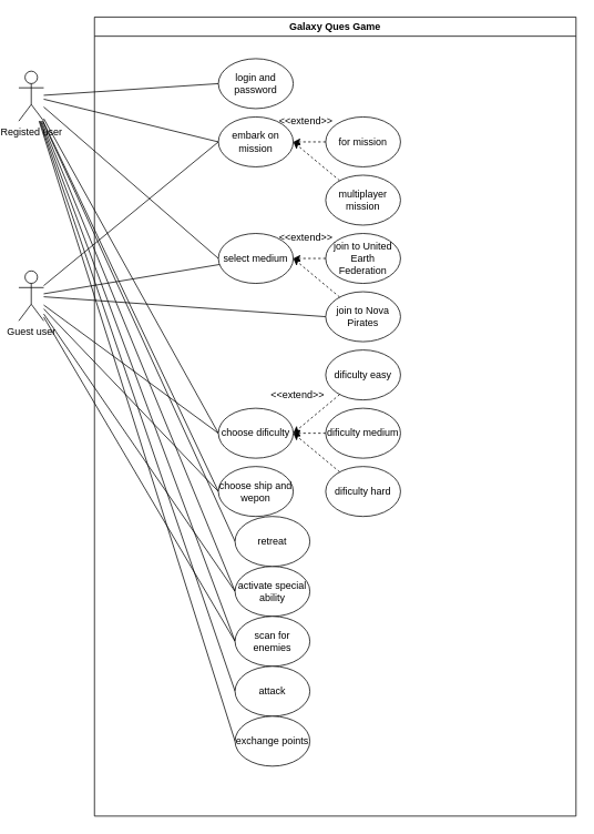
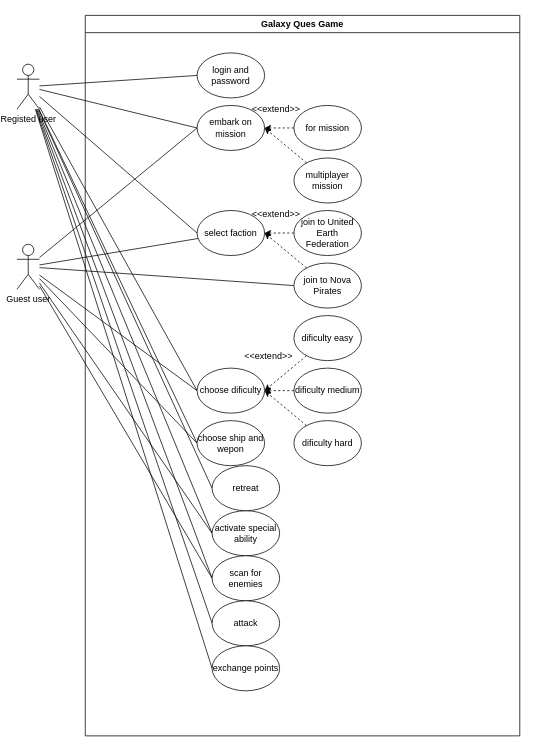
  <mxCell id="0" />
  <mxCell id="1" parent="0" />
  <mxCell id="2" style="rounded=0;orthogonalLoop=1;jettySize=auto;html=1;entryX=0;entryY=0.5;entryDx=0;entryDy=0;endArrow=none;endFill=0;" edge="1" parent="1" source="9" target="22"><mxGeometry relative="1" as="geometry" /></mxCell>
  <mxCell id="3" style="rounded=0;orthogonalLoop=1;jettySize=auto;html=1;entryX=0;entryY=0.5;entryDx=0;entryDy=0;endArrow=none;endFill=0;" edge="1" parent="1" source="9" target="32"><mxGeometry relative="1" as="geometry" /></mxCell>
  <mxCell id="4" style="rounded=0;orthogonalLoop=1;jettySize=auto;html=1;entryX=0;entryY=0.5;entryDx=0;entryDy=0;endArrow=none;endFill=0;" edge="1" parent="1" source="9" target="33"><mxGeometry relative="1" as="geometry" /></mxCell>
  <mxCell id="5" style="rounded=0;orthogonalLoop=1;jettySize=auto;html=1;entryX=0;entryY=0.5;entryDx=0;entryDy=0;endArrow=none;endFill=0;" edge="1" parent="1" source="9" target="41"><mxGeometry relative="1" as="geometry" /></mxCell>
  <mxCell id="6" style="rounded=0;orthogonalLoop=1;jettySize=auto;html=1;entryX=0;entryY=0.5;entryDx=0;entryDy=0;endArrow=none;endFill=0;" edge="1" parent="1" source="9" target="42"><mxGeometry relative="1" as="geometry" /></mxCell>
  <mxCell id="7" style="rounded=0;orthogonalLoop=1;jettySize=auto;html=1;entryX=0;entryY=0.5;entryDx=0;entryDy=0;endArrow=none;endFill=0;" edge="1" parent="1" source="9" target="44"><mxGeometry relative="1" as="geometry" /></mxCell>
  <mxCell id="8" style="rounded=0;orthogonalLoop=1;jettySize=auto;html=1;endArrow=none;endFill=0;" edge="1" parent="1" source="9" target="27"><mxGeometry relative="1" as="geometry" /></mxCell>
  <mxCell id="9" value="Guest user" style="shape=umlActor;verticalLabelPosition=bottom;verticalAlign=top;html=1;" parent="1" vertex="1"><mxGeometry x="20" y="325" width="30" height="60" as="geometry" /></mxCell>
  <mxCell id="10" style="rounded=0;orthogonalLoop=1;jettySize=auto;html=1;entryX=0;entryY=0.5;entryDx=0;entryDy=0;endArrow=none;endFill=0;" edge="1" parent="1" source="20" target="40"><mxGeometry relative="1" as="geometry" /></mxCell>
  <mxCell id="11" style="rounded=0;orthogonalLoop=1;jettySize=auto;html=1;entryX=0;entryY=0.5;entryDx=0;entryDy=0;endArrow=none;endFill=0;" edge="1" parent="1" source="20" target="22"><mxGeometry relative="1" as="geometry" /></mxCell>
  <mxCell id="12" style="rounded=0;orthogonalLoop=1;jettySize=auto;html=1;entryX=0;entryY=0.5;entryDx=0;entryDy=0;endArrow=none;endFill=0;" edge="1" parent="1" source="20" target="27"><mxGeometry relative="1" as="geometry" /></mxCell>
  <mxCell id="13" style="rounded=0;orthogonalLoop=1;jettySize=auto;html=1;entryX=0;entryY=0.5;entryDx=0;entryDy=0;endArrow=none;endFill=0;" edge="1" parent="1" source="20" target="33"><mxGeometry relative="1" as="geometry" /></mxCell>
  <mxCell id="14" style="rounded=0;orthogonalLoop=1;jettySize=auto;html=1;entryX=0;entryY=0.5;entryDx=0;entryDy=0;endArrow=none;endFill=0;" edge="1" parent="1" source="20" target="41"><mxGeometry relative="1" as="geometry" /></mxCell>
  <mxCell id="15" style="rounded=0;orthogonalLoop=1;jettySize=auto;html=1;entryX=0;entryY=0.5;entryDx=0;entryDy=0;endArrow=none;endFill=0;" edge="1" parent="1" source="20" target="43"><mxGeometry relative="1" as="geometry" /></mxCell>
  <mxCell id="16" style="rounded=0;orthogonalLoop=1;jettySize=auto;html=1;entryX=0;entryY=0.5;entryDx=0;entryDy=0;endArrow=none;endFill=0;" edge="1" parent="1" source="20" target="42"><mxGeometry relative="1" as="geometry" /></mxCell>
  <mxCell id="17" style="rounded=0;orthogonalLoop=1;jettySize=auto;html=1;entryX=0;entryY=0.5;entryDx=0;entryDy=0;endArrow=none;endFill=0;" edge="1" parent="1" source="20" target="44"><mxGeometry relative="1" as="geometry" /></mxCell>
  <mxCell id="18" style="rounded=0;orthogonalLoop=1;jettySize=auto;html=1;entryX=0;entryY=0.5;entryDx=0;entryDy=0;endArrow=none;endFill=0;" edge="1" parent="1" source="20" target="45"><mxGeometry relative="1" as="geometry" /></mxCell>
  <mxCell id="19" style="rounded=0;orthogonalLoop=1;jettySize=auto;html=1;entryX=0;entryY=0.5;entryDx=0;entryDy=0;endArrow=none;endFill=0;" edge="1" parent="1" source="20" target="46"><mxGeometry relative="1" as="geometry" /></mxCell>
  <mxCell id="20" value="Registed user" style="shape=umlActor;verticalLabelPosition=bottom;verticalAlign=top;html=1;" parent="1" vertex="1"><mxGeometry x="20" y="85" width="30" height="60" as="geometry" /></mxCell>
  <mxCell id="21" value="Galaxy Ques Game" style="swimlane;whiteSpace=wrap;html=1;swimlaneLine=1;strokeColor=default;fillColor=#FFFFFF;fillStyle=auto;" parent="1" vertex="1"><mxGeometry x="111" y="20" width="579" height="960" as="geometry"><mxRectangle x="220" y="110" width="130" height="30" as="alternateBounds" /></mxGeometry></mxCell>
  <mxCell id="22" value="embark on mission" style="ellipse;whiteSpace=wrap;html=1;" parent="21" vertex="1"><mxGeometry x="149" y="120" width="90" height="60" as="geometry" /></mxCell>
  <mxCell id="23" style="rounded=0;orthogonalLoop=1;jettySize=auto;html=1;entryX=1;entryY=0.5;entryDx=0;entryDy=0;dashed=1;" parent="21" source="24" target="22" edge="1"><mxGeometry relative="1" as="geometry" /></mxCell>
  <mxCell id="24" value="for mission" style="ellipse;whiteSpace=wrap;html=1;" parent="21" vertex="1"><mxGeometry x="278" y="120" width="90" height="60" as="geometry" /></mxCell>
  <mxCell id="25" style="rounded=0;orthogonalLoop=1;jettySize=auto;html=1;entryX=1;entryY=0.5;entryDx=0;entryDy=0;startArrow=none;startFill=0;endArrow=classic;endFill=1;dashed=1;" parent="21" source="26" target="22" edge="1"><mxGeometry relative="1" as="geometry" /></mxCell>
  <mxCell id="26" value="multiplayer mission" style="ellipse;whiteSpace=wrap;html=1;" parent="21" vertex="1"><mxGeometry x="278" y="190" width="90" height="60" as="geometry" /></mxCell>
- <mxCell id="27" value="select medium" style="ellipse;whiteSpace=wrap;html=1;" parent="21" vertex="1"><mxGeometry x="149" y="260" width="90" height="60" as="geometry" /></mxCell>
+ <mxCell id="27" value="select faction" style="ellipse;whiteSpace=wrap;html=1;" parent="21" vertex="1"><mxGeometry x="149" y="260" width="90" height="60" as="geometry" /></mxCell>
  <mxCell id="28" style="rounded=0;orthogonalLoop=1;jettySize=auto;html=1;entryX=1;entryY=0.5;entryDx=0;entryDy=0;dashed=1;" parent="21" source="29" target="27" edge="1"><mxGeometry relative="1" as="geometry" /></mxCell>
  <mxCell id="29" value="join to United Earth Federation" style="ellipse;whiteSpace=wrap;html=1;" parent="21" vertex="1"><mxGeometry x="278" y="260" width="90" height="60" as="geometry" /></mxCell>
  <mxCell id="30" style="edgeStyle=orthogonalEdgeStyle;rounded=0;orthogonalLoop=1;jettySize=auto;html=1;exitX=0.5;exitY=1;exitDx=0;exitDy=0;" parent="21" source="29" target="29" edge="1"><mxGeometry relative="1" as="geometry" /></mxCell>
  <mxCell id="31" style="rounded=0;orthogonalLoop=1;jettySize=auto;html=1;entryX=1;entryY=0.5;entryDx=0;entryDy=0;dashed=1;" parent="21" source="32" target="27" edge="1"><mxGeometry relative="1" as="geometry" /></mxCell>
  <mxCell id="32" value="join to Nova Pirates" style="ellipse;whiteSpace=wrap;html=1;" parent="21" vertex="1"><mxGeometry x="278" y="330" width="90" height="60" as="geometry" /></mxCell>
  <mxCell id="33" value="choose dificulty" style="ellipse;whiteSpace=wrap;html=1;" parent="21" vertex="1"><mxGeometry x="149" y="470" width="90" height="60" as="geometry" /></mxCell>
  <mxCell id="34" style="rounded=0;orthogonalLoop=1;jettySize=auto;html=1;entryX=1;entryY=0.5;entryDx=0;entryDy=0;dashed=1;" parent="21" source="35" target="33" edge="1"><mxGeometry relative="1" as="geometry" /></mxCell>
  <mxCell id="35" value="dificulty easy" style="ellipse;whiteSpace=wrap;html=1;" parent="21" vertex="1"><mxGeometry x="278" y="400" width="90" height="60" as="geometry" /></mxCell>
  <mxCell id="36" style="rounded=0;orthogonalLoop=1;jettySize=auto;html=1;entryX=1;entryY=0.5;entryDx=0;entryDy=0;dashed=1;" parent="21" source="37" target="33" edge="1"><mxGeometry relative="1" as="geometry" /></mxCell>
  <mxCell id="37" value="dificulty medium" style="ellipse;whiteSpace=wrap;html=1;" parent="21" vertex="1"><mxGeometry x="278" y="470" width="90" height="60" as="geometry" /></mxCell>
  <mxCell id="38" style="rounded=0;orthogonalLoop=1;jettySize=auto;html=1;entryX=1;entryY=0.5;entryDx=0;entryDy=0;dashed=1;" parent="21" source="39" target="33" edge="1"><mxGeometry relative="1" as="geometry" /></mxCell>
  <mxCell id="39" value="dificulty hard" style="ellipse;whiteSpace=wrap;html=1;" parent="21" vertex="1"><mxGeometry x="278" y="540" width="90" height="60" as="geometry" /></mxCell>
  <mxCell id="40" value="login and password" style="ellipse;whiteSpace=wrap;html=1;" vertex="1" parent="21"><mxGeometry x="149" y="50" width="90" height="60" as="geometry" /></mxCell>
  <mxCell id="41" value="choose ship and wepon" style="ellipse;whiteSpace=wrap;html=1;" parent="21" vertex="1"><mxGeometry x="149" y="540" width="90" height="60" as="geometry" /></mxCell>
  <mxCell id="42" value="activate special ability" style="ellipse;whiteSpace=wrap;html=1;" parent="21" vertex="1"><mxGeometry x="169" y="660" width="90" height="60" as="geometry" /></mxCell>
  <mxCell id="43" value="retreat" style="ellipse;whiteSpace=wrap;html=1;" parent="21" vertex="1"><mxGeometry x="169" y="600" width="90" height="60" as="geometry" /></mxCell>
  <mxCell id="44" value="scan for enemies" style="ellipse;whiteSpace=wrap;html=1;" parent="21" vertex="1"><mxGeometry x="169" y="720" width="90" height="60" as="geometry" /></mxCell>
  <mxCell id="45" value="attack" style="ellipse;whiteSpace=wrap;html=1;" parent="21" vertex="1"><mxGeometry x="169" y="780" width="90" height="60" as="geometry" /></mxCell>
  <mxCell id="46" value="exchange points" style="ellipse;whiteSpace=wrap;html=1;" parent="21" vertex="1"><mxGeometry x="169" y="840" width="90" height="60" as="geometry" /></mxCell>
  <mxCell id="47" value="&amp;lt;&amp;lt;extend&amp;gt;&amp;gt;" style="text;html=1;align=center;verticalAlign=middle;resizable=0;points=[];autosize=1;strokeColor=none;fillColor=none;" vertex="1" parent="21"><mxGeometry x="209" y="110" width="90" height="30" as="geometry" /></mxCell>
  <mxCell id="48" value="&amp;lt;&amp;lt;extend&amp;gt;&amp;gt;" style="text;html=1;align=center;verticalAlign=middle;resizable=0;points=[];autosize=1;strokeColor=none;fillColor=none;" vertex="1" parent="21"><mxGeometry x="199" y="440" width="90" height="30" as="geometry" /></mxCell>
  <mxCell id="49" value="&amp;lt;&amp;lt;extend&amp;gt;&amp;gt;" style="text;html=1;align=center;verticalAlign=middle;resizable=0;points=[];autosize=1;strokeColor=none;fillColor=none;" vertex="1" parent="21"><mxGeometry x="209" y="250" width="90" height="30" as="geometry" /></mxCell>
  <mxCell id="50" style="edgeStyle=orthogonalEdgeStyle;rounded=0;orthogonalLoop=1;jettySize=auto;html=1;exitX=0.5;exitY=1;exitDx=0;exitDy=0;" edge="1" parent="21" source="45" target="45"><mxGeometry relative="1" as="geometry" /></mxCell>
